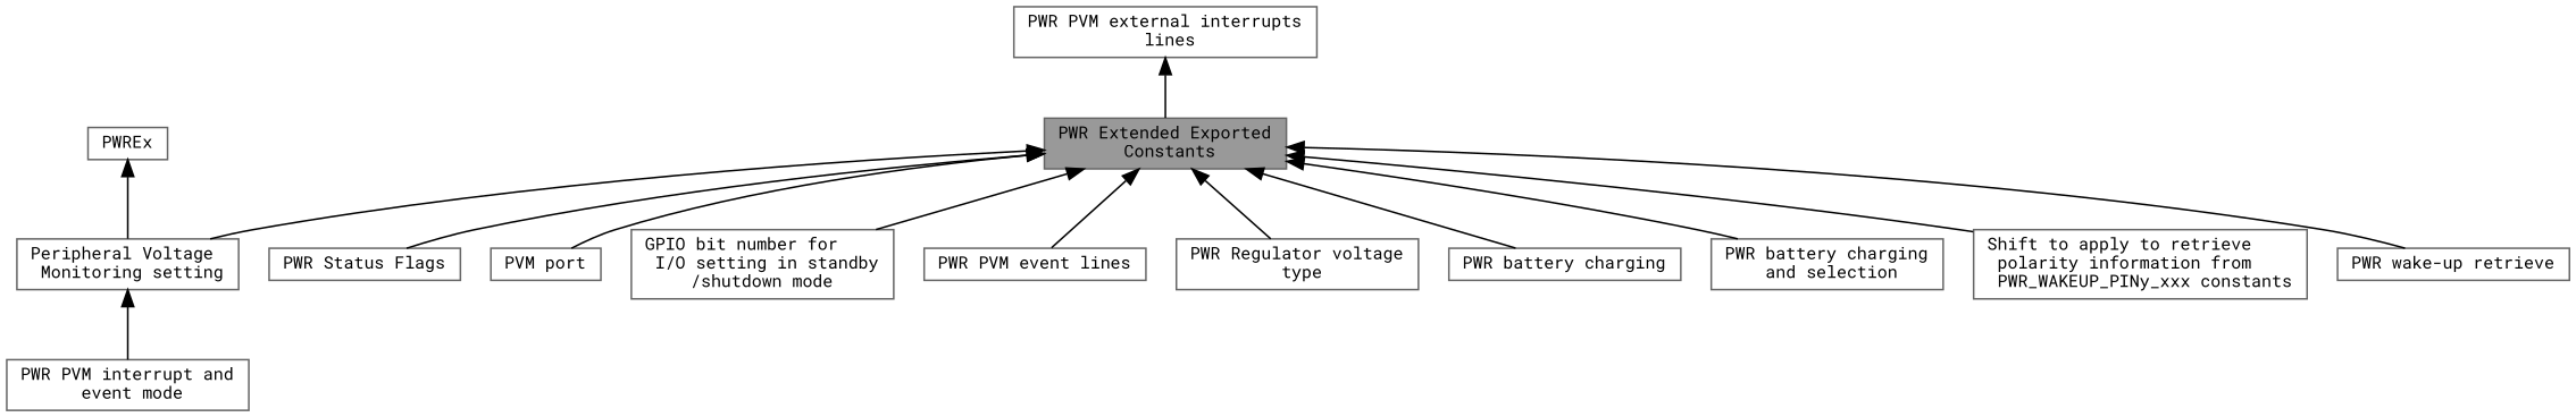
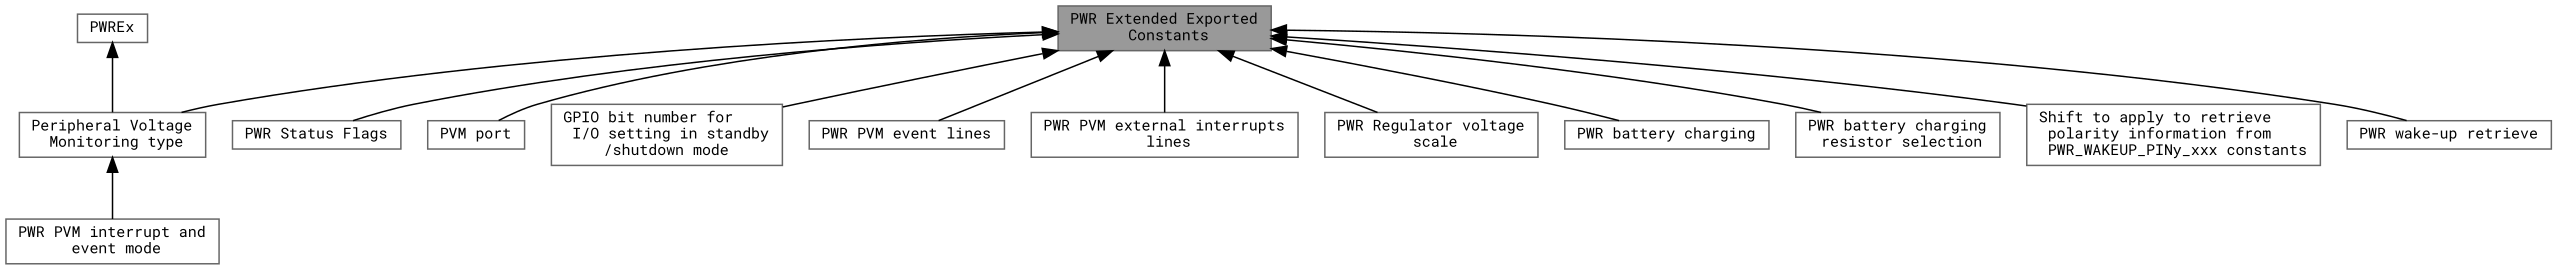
  digraph {
    fontname="Roboto Mono"
    rankdir=TB
    node [color=grey40 fillcolor=white fontname="Roboto Mono" fontsize=10 shape=box style=filled]
    edge [dir=back fontname="Roboto Mono" fontsize=10 labelfontname=Helvetica labelfontsize=10 shape=plaintext style=solid]
    n1 [height=0.2 label=PWREx width=0.4]
-   n2 [height=0.2 label="Peripheral Voltage\l Monitoring setting" width=0.4]
+   n2 [height=0.2 label="Peripheral Voltage\l Monitoring type" width=0.4]
    n3 [color=gray40 fillcolor=grey60 fontcolor=black height=0.2 label="PWR Extended Exported\l Constants" width=0.4]
    n4 [height=0.2 label="PWR Status Flags" width=0.4]
    n5 [height=0.2 label="PVM port" width=0.4]
    n6 [height=0.2 label="GPIO bit number for\l I/O setting in standby\l/shutdown mode" width=0.4]
    n7 [height=0.2 label="PWR PVM event lines" width=0.4]
    n8 [height=0.2 label="PWR PVM external interrupts\l lines" width=0.4]
-   n9 [height=0.2 label="PWR Regulator voltage\l type" width=0.4]
+   n9 [height=0.2 label="PWR Regulator voltage\l scale" width=0.4]
    n10 [height=0.2 label="PWR battery charging" width=0.4]
-   n11 [height=0.2 label="PWR battery charging\l and selection" width=0.4]
+   n11 [height=0.2 label="PWR battery charging\l resistor selection" width=0.4]
    n12 [height=0.2 label="Shift to apply to retrieve\l polarity information from\l PWR_WAKEUP_PINy_xxx constants" width=0.4]
    n13 [height=0.2 label="PWR wake-up retrieve" width=0.4]
    n14 [height=0.2 label="PWR PVM interrupt and\l event mode" width=0.4]
    n1 -> n2
    n2 -> n14
    n3 -> n2
    n3 -> n4
    n3 -> n5
    n3 -> n6
    n3 -> n7
-   n8 -> n3
+   n3 -> n8
    n3 -> n9
    n3 -> n10
    n3 -> n11
    n3 -> n12
    n3 -> n13
  }
